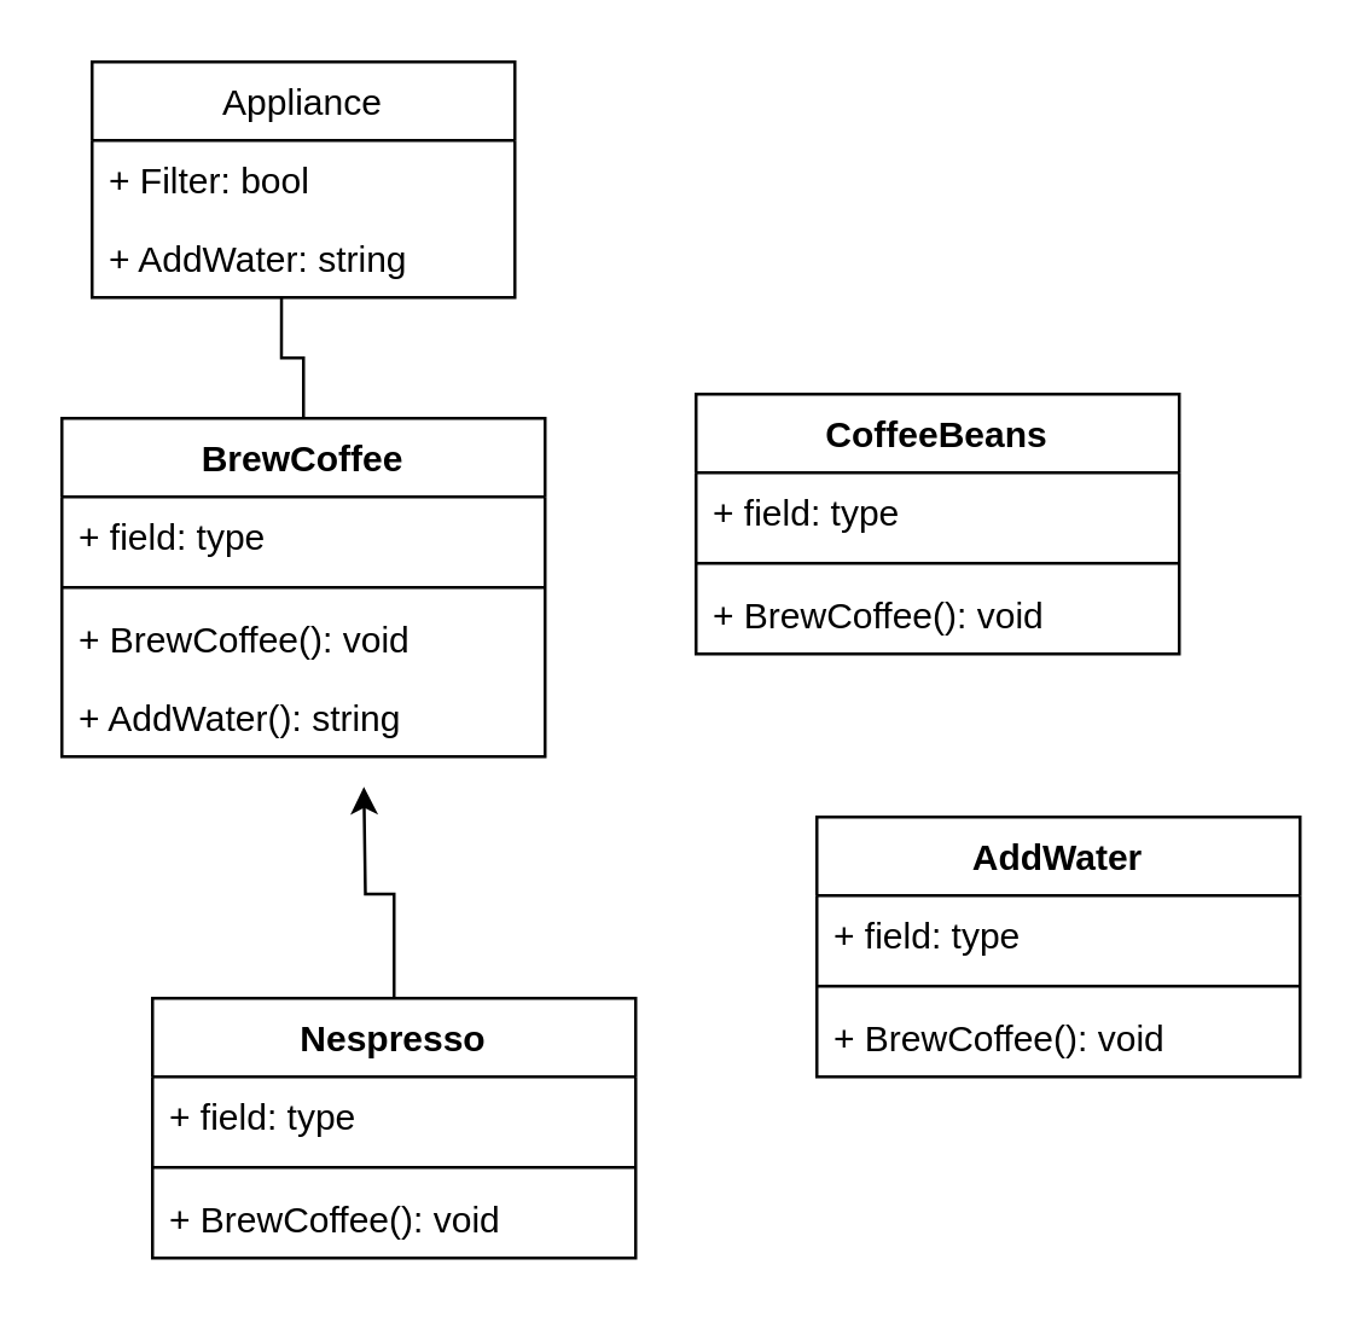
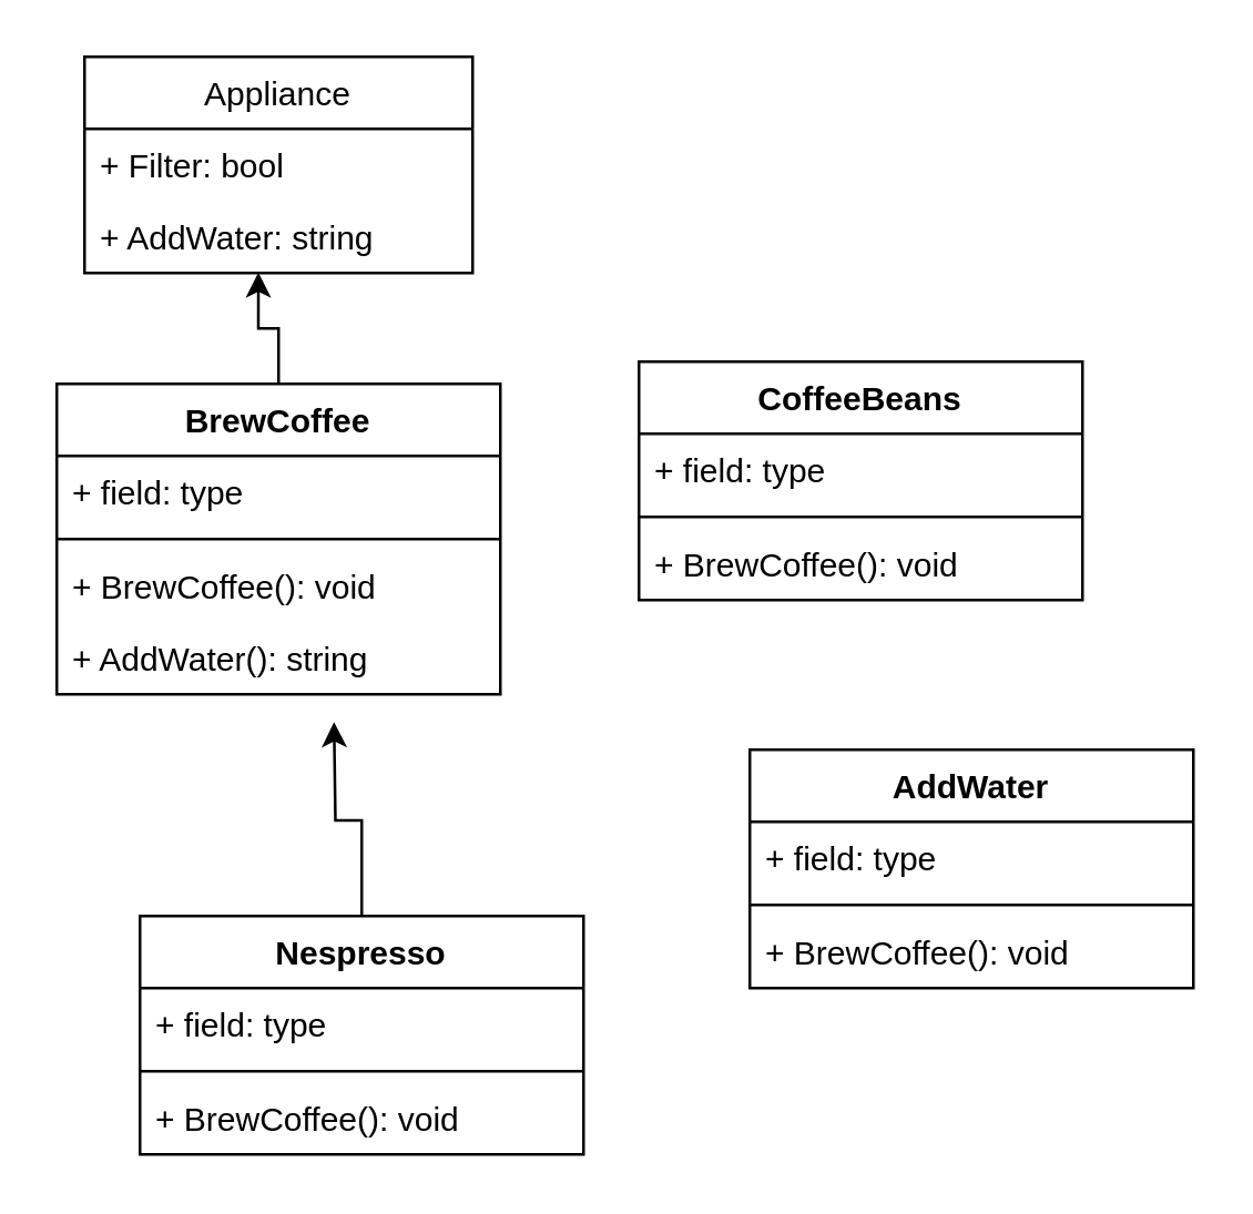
  <mxCell id="0" />
  <mxCell id="1" parent="0" />
  <mxCell id="2" value="Appliance" style="swimlane;fontStyle=0;childLayout=stackLayout;horizontal=1;startSize=26;fillColor=none;horizontalStack=0;resizeParent=1;resizeParentMax=0;resizeLast=0;collapsible=1;marginBottom=0;" parent="1" vertex="1"><mxGeometry x="30" y="20" width="140" height="78" as="geometry" /></mxCell>
  <mxCell id="3" value="+ Filter: bool" style="text;strokeColor=none;fillColor=none;align=left;verticalAlign=top;spacingLeft=4;spacingRight=4;overflow=hidden;rotatable=0;points=[[0,0.5],[1,0.5]];portConstraint=eastwest;" parent="2" vertex="1"><mxGeometry y="26" width="140" height="26" as="geometry" /></mxCell>
  <mxCell id="4" value="+ AddWater: string" style="text;strokeColor=none;fillColor=none;align=left;verticalAlign=top;spacingLeft=4;spacingRight=4;overflow=hidden;rotatable=0;points=[[0,0.5],[1,0.5]];portConstraint=eastwest;" parent="2" vertex="1"><mxGeometry y="52" width="140" height="26" as="geometry" /></mxCell>
- <mxCell id="5" style="edgeStyle=orthogonalEdgeStyle;rounded=0;orthogonalLoop=1;jettySize=auto;html=1;entryX=0.448;entryY=0.991;entryDx=0;entryDy=0;entryPerimeter=0;endArrow=none;" parent="1" source="6" target="4" edge="1"><mxGeometry relative="1" as="geometry" /></mxCell>
+ <mxCell id="5" style="edgeStyle=orthogonalEdgeStyle;rounded=0;orthogonalLoop=1;jettySize=auto;html=1;entryX=0.448;entryY=0.991;entryDx=0;entryDy=0;entryPerimeter=0;" parent="1" source="6" target="4" edge="1"><mxGeometry relative="1" as="geometry" /></mxCell>
  <mxCell id="6" value="BrewCoffee" style="swimlane;fontStyle=1;align=center;verticalAlign=top;childLayout=stackLayout;horizontal=1;startSize=26;horizontalStack=0;resizeParent=1;resizeParentMax=0;resizeLast=0;collapsible=1;marginBottom=0;" parent="1" vertex="1"><mxGeometry x="20" y="138" width="160" height="112" as="geometry" /></mxCell>
  <mxCell id="7" value="+ field: type" style="text;strokeColor=none;fillColor=none;align=left;verticalAlign=top;spacingLeft=4;spacingRight=4;overflow=hidden;rotatable=0;points=[[0,0.5],[1,0.5]];portConstraint=eastwest;" parent="6" vertex="1"><mxGeometry y="26" width="160" height="26" as="geometry" /></mxCell>
  <mxCell id="8" value="" style="line;strokeWidth=1;fillColor=none;align=left;verticalAlign=middle;spacingTop=-1;spacingLeft=3;spacingRight=3;rotatable=0;labelPosition=right;points=[];portConstraint=eastwest;" parent="6" vertex="1"><mxGeometry y="52" width="160" height="8" as="geometry" /></mxCell>
  <mxCell id="9" value="+ BrewCoffee(): void" style="text;strokeColor=none;fillColor=none;align=left;verticalAlign=top;spacingLeft=4;spacingRight=4;overflow=hidden;rotatable=0;points=[[0,0.5],[1,0.5]];portConstraint=eastwest;" parent="6" vertex="1"><mxGeometry y="60" width="160" height="26" as="geometry" /></mxCell>
  <mxCell id="10" value="+ AddWater(): string" style="text;strokeColor=none;fillColor=none;align=left;verticalAlign=top;spacingLeft=4;spacingRight=4;overflow=hidden;rotatable=0;points=[[0,0.5],[1,0.5]];portConstraint=eastwest;" parent="6" vertex="1"><mxGeometry y="86" width="160" height="26" as="geometry" /></mxCell>
  <mxCell id="11" style="edgeStyle=orthogonalEdgeStyle;rounded=0;orthogonalLoop=1;jettySize=auto;html=1;" parent="1" source="12" edge="1"><mxGeometry relative="1" as="geometry"><mxPoint x="120" y="260" as="targetPoint" /></mxGeometry></mxCell>
  <mxCell id="12" value="Nespresso" style="swimlane;fontStyle=1;align=center;verticalAlign=top;childLayout=stackLayout;horizontal=1;startSize=26;horizontalStack=0;resizeParent=1;resizeParentMax=0;resizeLast=0;collapsible=1;marginBottom=0;" parent="1" vertex="1"><mxGeometry x="50" y="330" width="160" height="86" as="geometry" /></mxCell>
  <mxCell id="13" value="+ field: type" style="text;strokeColor=none;fillColor=none;align=left;verticalAlign=top;spacingLeft=4;spacingRight=4;overflow=hidden;rotatable=0;points=[[0,0.5],[1,0.5]];portConstraint=eastwest;" parent="12" vertex="1"><mxGeometry y="26" width="160" height="26" as="geometry" /></mxCell>
  <mxCell id="14" value="" style="line;strokeWidth=1;fillColor=none;align=left;verticalAlign=middle;spacingTop=-1;spacingLeft=3;spacingRight=3;rotatable=0;labelPosition=right;points=[];portConstraint=eastwest;" parent="12" vertex="1"><mxGeometry y="52" width="160" height="8" as="geometry" /></mxCell>
  <mxCell id="15" value="+ BrewCoffee(): void" style="text;strokeColor=none;fillColor=none;align=left;verticalAlign=top;spacingLeft=4;spacingRight=4;overflow=hidden;rotatable=0;points=[[0,0.5],[1,0.5]];portConstraint=eastwest;" parent="12" vertex="1"><mxGeometry y="60" width="160" height="26" as="geometry" /></mxCell>
  <mxCell id="16" value="CoffeeBeans" style="swimlane;fontStyle=1;align=center;verticalAlign=top;childLayout=stackLayout;horizontal=1;startSize=26;horizontalStack=0;resizeParent=1;resizeParentMax=0;resizeLast=0;collapsible=1;marginBottom=0;" vertex="1" parent="1"><mxGeometry x="230" y="130" width="160" height="86" as="geometry" /></mxCell>
  <mxCell id="17" value="+ field: type" style="text;strokeColor=none;fillColor=none;align=left;verticalAlign=top;spacingLeft=4;spacingRight=4;overflow=hidden;rotatable=0;points=[[0,0.5],[1,0.5]];portConstraint=eastwest;" vertex="1" parent="16"><mxGeometry y="26" width="160" height="26" as="geometry" /></mxCell>
  <mxCell id="18" value="" style="line;strokeWidth=1;fillColor=none;align=left;verticalAlign=middle;spacingTop=-1;spacingLeft=3;spacingRight=3;rotatable=0;labelPosition=right;points=[];portConstraint=eastwest;" vertex="1" parent="16"><mxGeometry y="52" width="160" height="8" as="geometry" /></mxCell>
  <mxCell id="19" value="+ BrewCoffee(): void" style="text;strokeColor=none;fillColor=none;align=left;verticalAlign=top;spacingLeft=4;spacingRight=4;overflow=hidden;rotatable=0;points=[[0,0.5],[1,0.5]];portConstraint=eastwest;" vertex="1" parent="16"><mxGeometry y="60" width="160" height="26" as="geometry" /></mxCell>
  <mxCell id="20" value="AddWater" style="swimlane;fontStyle=1;align=center;verticalAlign=top;childLayout=stackLayout;horizontal=1;startSize=26;horizontalStack=0;resizeParent=1;resizeParentMax=0;resizeLast=0;collapsible=1;marginBottom=0;" vertex="1" parent="1"><mxGeometry x="270" y="270" width="160" height="86" as="geometry" /></mxCell>
  <mxCell id="21" value="+ field: type" style="text;strokeColor=none;fillColor=none;align=left;verticalAlign=top;spacingLeft=4;spacingRight=4;overflow=hidden;rotatable=0;points=[[0,0.5],[1,0.5]];portConstraint=eastwest;" vertex="1" parent="20"><mxGeometry y="26" width="160" height="26" as="geometry" /></mxCell>
  <mxCell id="22" value="" style="line;strokeWidth=1;fillColor=none;align=left;verticalAlign=middle;spacingTop=-1;spacingLeft=3;spacingRight=3;rotatable=0;labelPosition=right;points=[];portConstraint=eastwest;" vertex="1" parent="20"><mxGeometry y="52" width="160" height="8" as="geometry" /></mxCell>
  <mxCell id="23" value="+ BrewCoffee(): void" style="text;strokeColor=none;fillColor=none;align=left;verticalAlign=top;spacingLeft=4;spacingRight=4;overflow=hidden;rotatable=0;points=[[0,0.5],[1,0.5]];portConstraint=eastwest;" vertex="1" parent="20"><mxGeometry y="60" width="160" height="26" as="geometry" /></mxCell>
